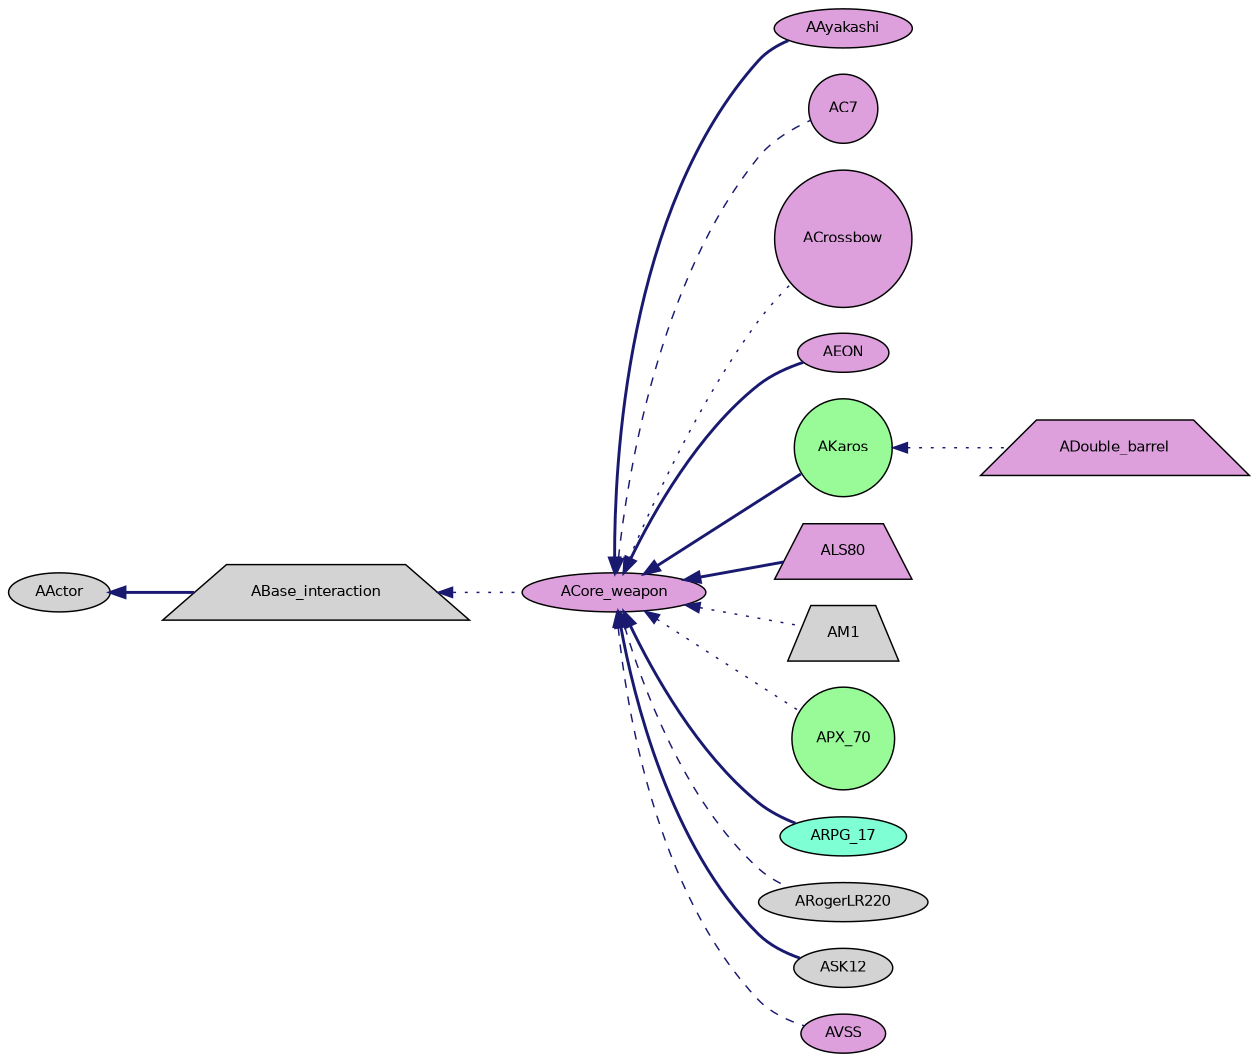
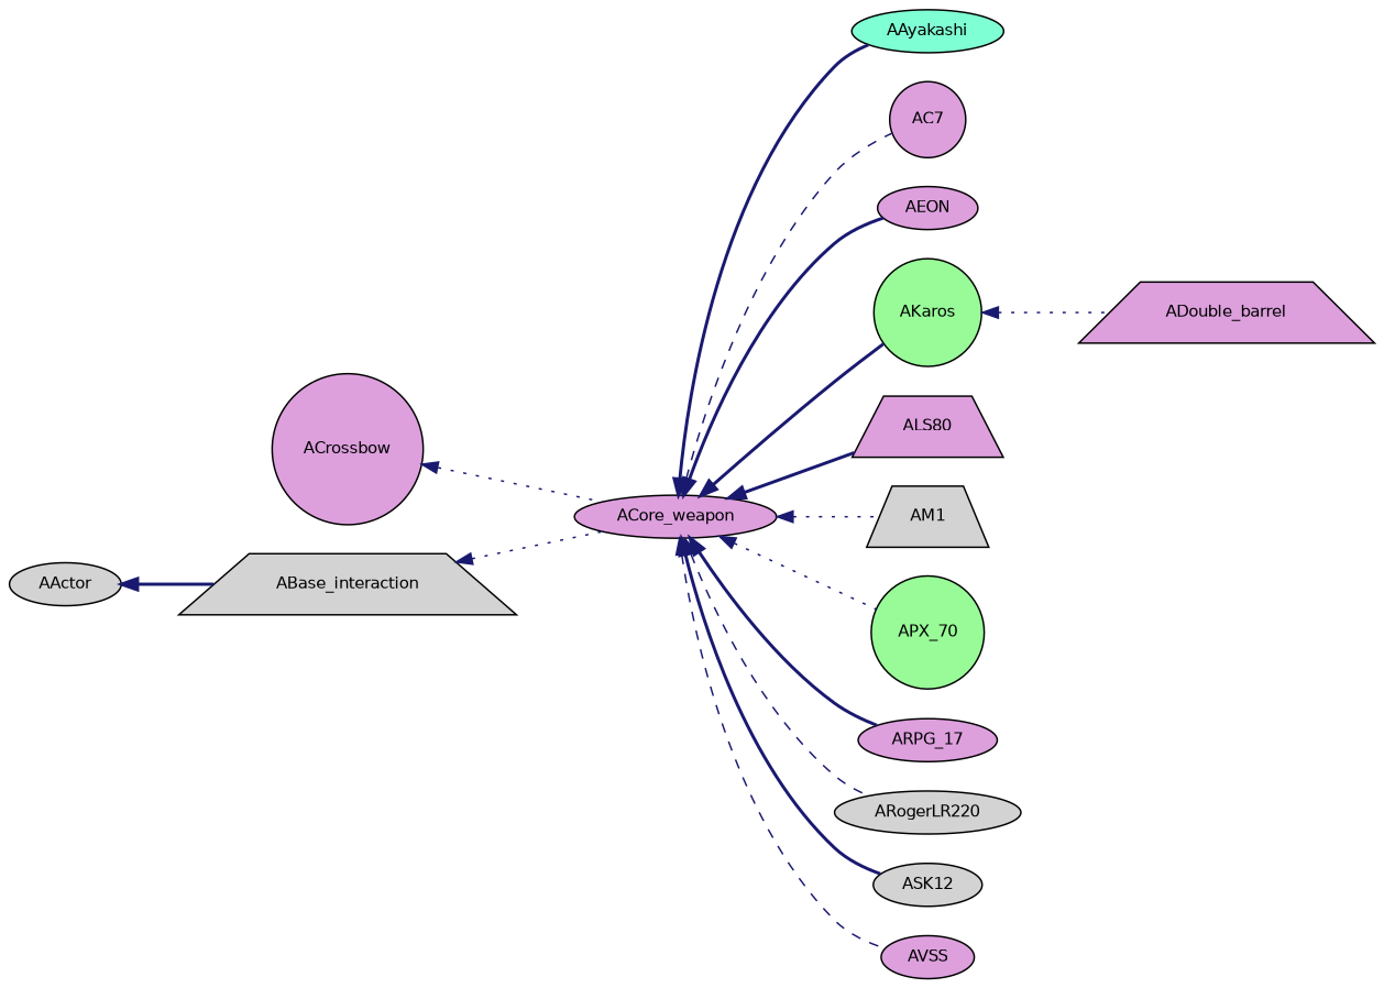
  digraph {
    rankdir=LR
    node [color=black fillcolor=plum fontname=Helvetica fontsize=10 shape=ellipse style=filled]
    edge [color=midnightblue dir=back fontname=Helvetica fontsize=10 labelfontname=Helvetica labelfontsize=10 style=bold]
    n1 [fontcolor=black height=0.2 label=ACore_weapon width=0.4]
-   n2 [height=0.2 label=AAyakashi width=0.4]
+   n2 [fillcolor=aquamarine height=0.2 label=AAyakashi width=0.4]
    n3 [height=0.2 label=AC7 shape=circle width=0.4]
    n4 [height=0.2 label=ACrossbow shape=circle width=0.4]
    n5 [height=0.2 label=AEON width=0.4]
    n6 [fillcolor=palegreen height=0.2 label=AKaros shape=circle width=0.4]
    n7 [height=0.2 label=ALS80 shape=trapezium width=0.4]
    n8 [fillcolor=lightgrey height=0.2 label=AM1 shape=trapezium width=0.4]
    n9 [fillcolor=palegreen height=0.2 label=APX_70 shape=circle width=0.4]
-   n10 [fillcolor=aquamarine height=0.2 label=ARPG_17 width=0.4]
+   n10 [height=0.2 label=ARPG_17 width=0.4]
    n11 [fillcolor=lightgrey height=0.2 label=ARogerLR220 width=0.4]
    n12 [fillcolor=lightgrey height=0.2 label=ASK12 width=0.4]
    n13 [height=0.2 label=AVSS width=0.4]
    n14 [height=0.2 label=ADouble_barrel shape=trapezium width=0.4]
    n15 [fillcolor=lightgrey height=0.2 label=ABase_interaction shape=trapezium width=0.4]
    n16 [fillcolor=lightgrey height=0.2 label=AActor width=0.4]
    n1 -> n2
    n1 -> n3 [style=dashed]
-   n1 -> n4 [style=dotted]
+   n4 -> n1 [style=dotted]
    n1 -> n5
    n1 -> n6
    n1 -> n7
    n1 -> n8 [style=dotted]
    n1 -> n9 [style=dotted]
    n1 -> n10
    n1 -> n11 [style=dashed]
    n1 -> n12
    n1 -> n13 [style=dashed]
    n6 -> n14 [style=dotted]
    n15 -> n1 [style=dotted]
    n16 -> n15
  }
